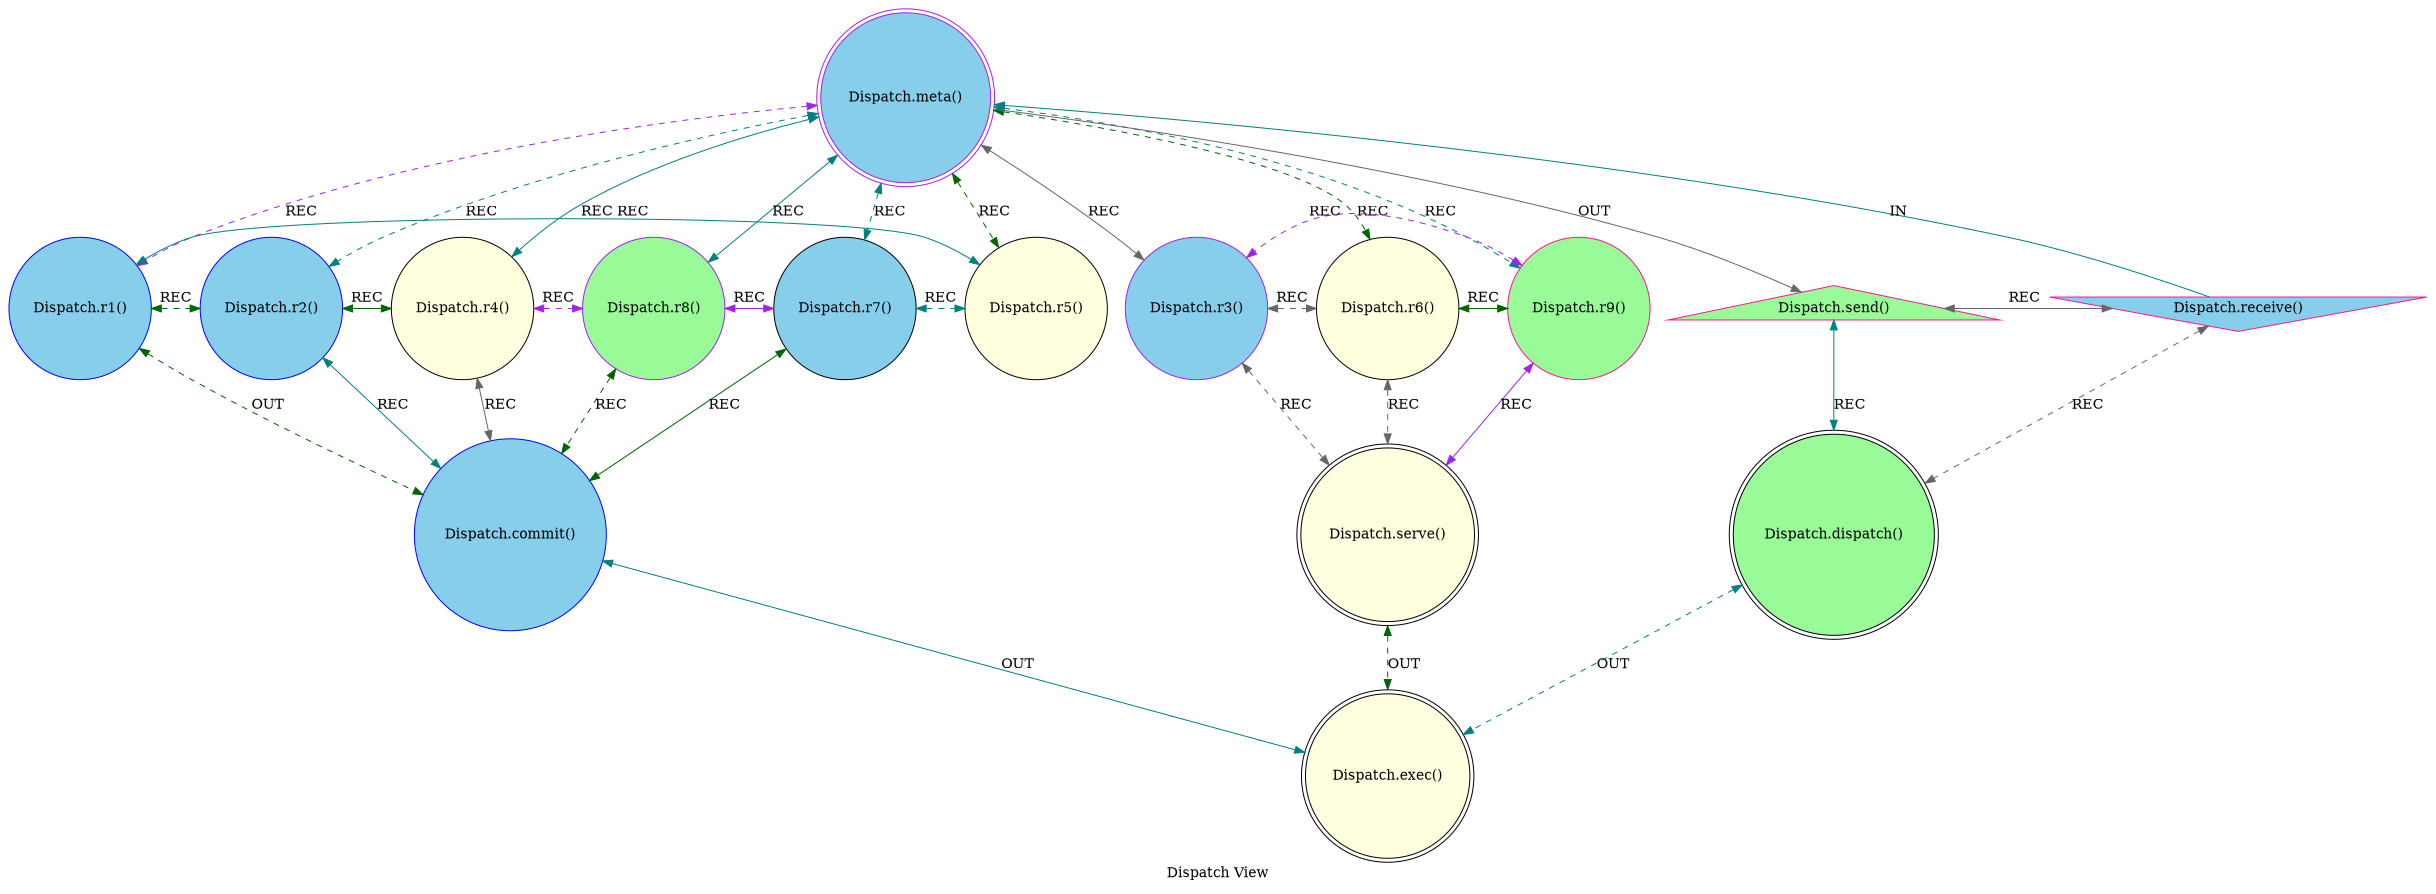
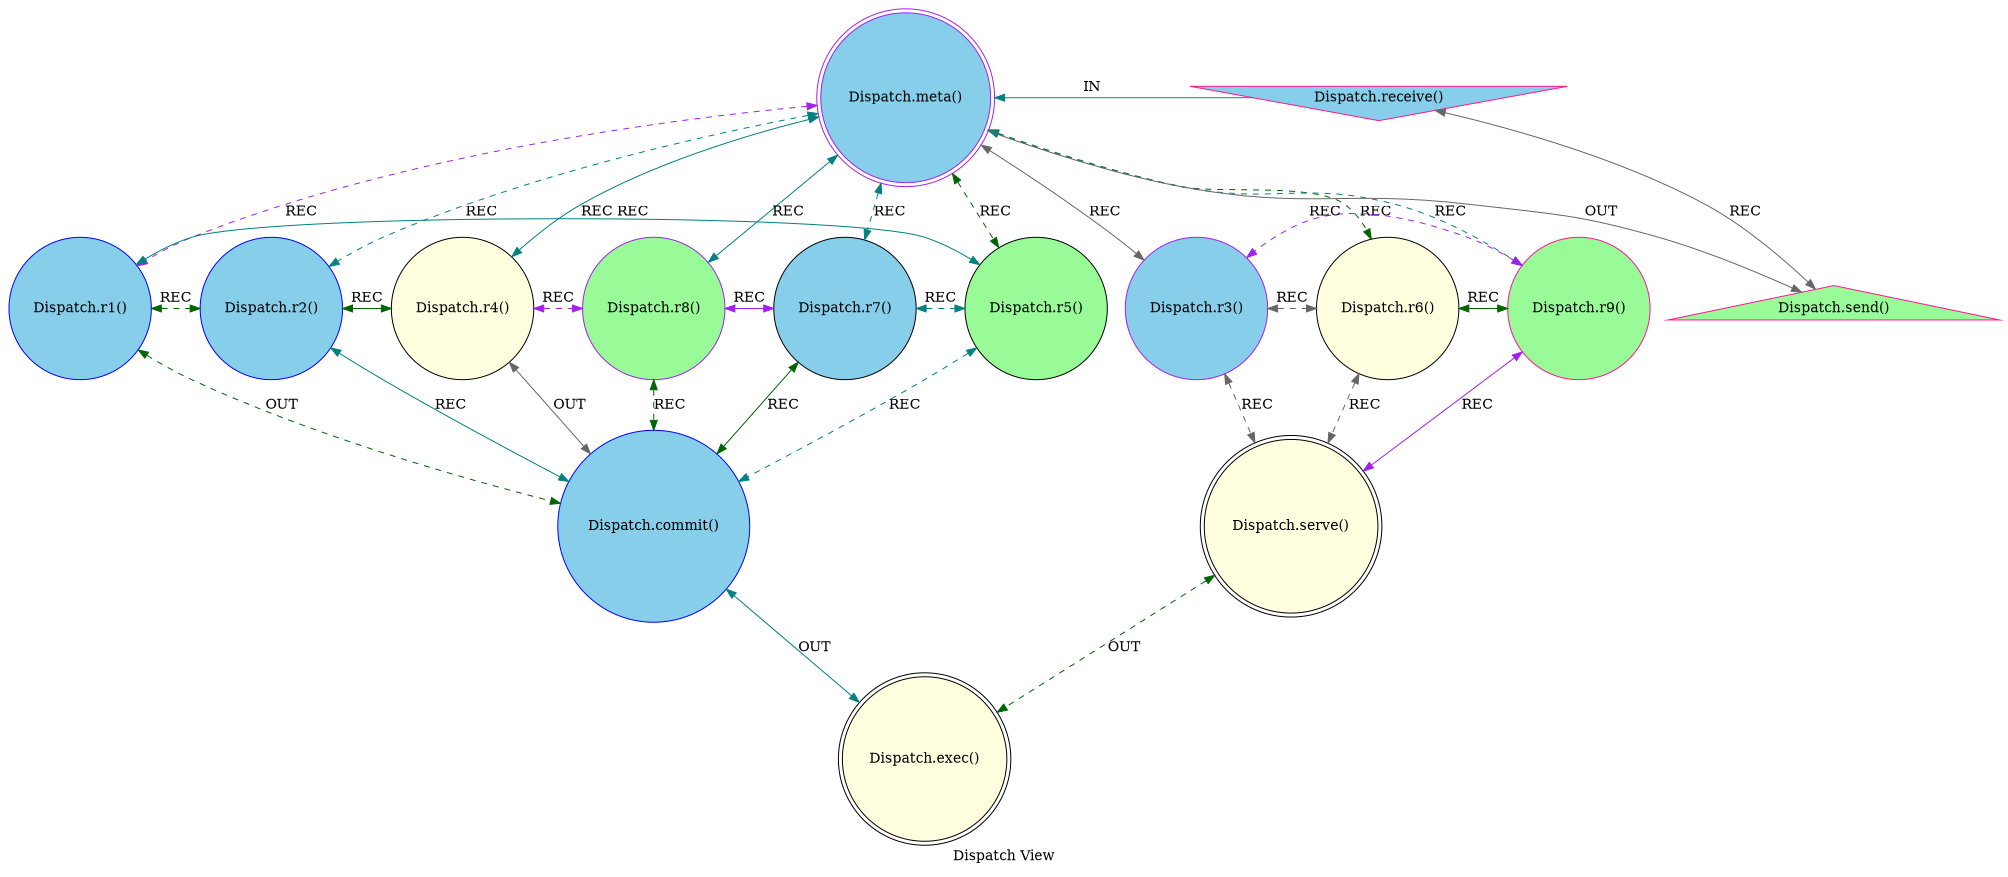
  strict digraph {
    color=lightgray
    label="Dispatch View"
    style=filled
    node [color=black fillcolor=skyblue shape=circle style=filled]
    edge [color=teal dir=both style=dashed]
    n1 [color=purple label="Dispatch.meta()" shape=doublecircle]
    n2 [color=blue label="Dispatch.r1()"]
    n3 [color=blue label="Dispatch.r2()"]
    n4 [fillcolor=lightyellow label="Dispatch.r4()"]
    n5 [color=purple fillcolor=palegreen label="Dispatch.r8()"]
    n6 [label="Dispatch.r7()"]
-   n7 [fillcolor=lightyellow label="Dispatch.r5()"]
+   n7 [fillcolor=palegreen label="Dispatch.r5()"]
    n8 [color=purple label="Dispatch.r3()"]
    n9 [fillcolor=lightyellow label="Dispatch.r6()"]
    n10 [color=deeppink fillcolor=palegreen label="Dispatch.r9()"]
    n11 [color=deeppink fillcolor=palegreen label="Dispatch.send()" shape=triangle]
    n12 [color=blue label="Dispatch.commit()"]
    n13 [fillcolor=lightyellow label="Dispatch.serve()" shape=doublecircle]
-   n14 [fillcolor=palegreen label="Dispatch.dispatch()" shape=doublecircle]
    n15 [fillcolor=lightyellow label="Dispatch.exec()" shape=doublecircle]
    n16 [color=deeppink label="Dispatch.receive()" shape=invtriangle]
    n1 -> n2 [color=purple label=REC]
    n1 -> n3 [label=REC]
    n1 -> n4 [label=REC style=solid]
    n1 -> n5 [label=REC style=solid]
    n1 -> n6 [label=REC]
    n1 -> n7 [color=darkgreen label=REC]
    n1 -> n8 [color=gray40 label=REC style=solid]
    n1 -> n9 [color=darkgreen label=REC]
    n1 -> n10 [label=REC]
    n1 -> n11 [color=gray40 label=OUT style=solid dir=""]
    n2 -> n3 [color=darkgreen constraint=false label=REC]
    n2 -> n12 [color=darkgreen label=OUT]
    n3 -> n4 [color=darkgreen constraint=false label=REC style=solid]
    n3 -> n12 [label=REC style=solid]
    n4 -> n5 [color=purple constraint=false label=REC]
-   n4 -> n12 [color=gray40 label=REC style=solid]
+   n4 -> n12 [color=gray40 label=OUT style=solid]
    n5 -> n6 [color=purple constraint=false label=REC style=solid]
    n5 -> n12 [color=darkgreen label=REC]
    n6 -> n7 [constraint=false label=REC]
    n6 -> n12 [color=darkgreen label=REC style=solid]
    n7 -> n2 [constraint=false label=REC style=solid]
+   n7 -> n12 [label=REC]
    n8 -> n9 [color=gray40 constraint=false label=REC]
    n8 -> n13 [color=gray40 label=REC]
    n9 -> n10 [color=darkgreen constraint=false label=REC style=solid]
    n9 -> n13 [color=gray40 label=REC]
    n10 -> n8 [color=purple constraint=false label=REC]
    n10 -> n13 [color=purple label=REC style=solid]
-   n11 -> n14 [label=REC style=solid]
    n12 -> n15 [label=OUT style=solid]
    n13 -> n15 [color=darkgreen label=OUT]
-   n14 -> n15 [label=OUT]
    n16 -> n1 [constraint=false label=IN style=solid dir=""]
    n16 -> n11 [color=gray40 constraint=false label=REC style=solid]
-   n16 -> n14 [color=gray40 label=REC]
  }
